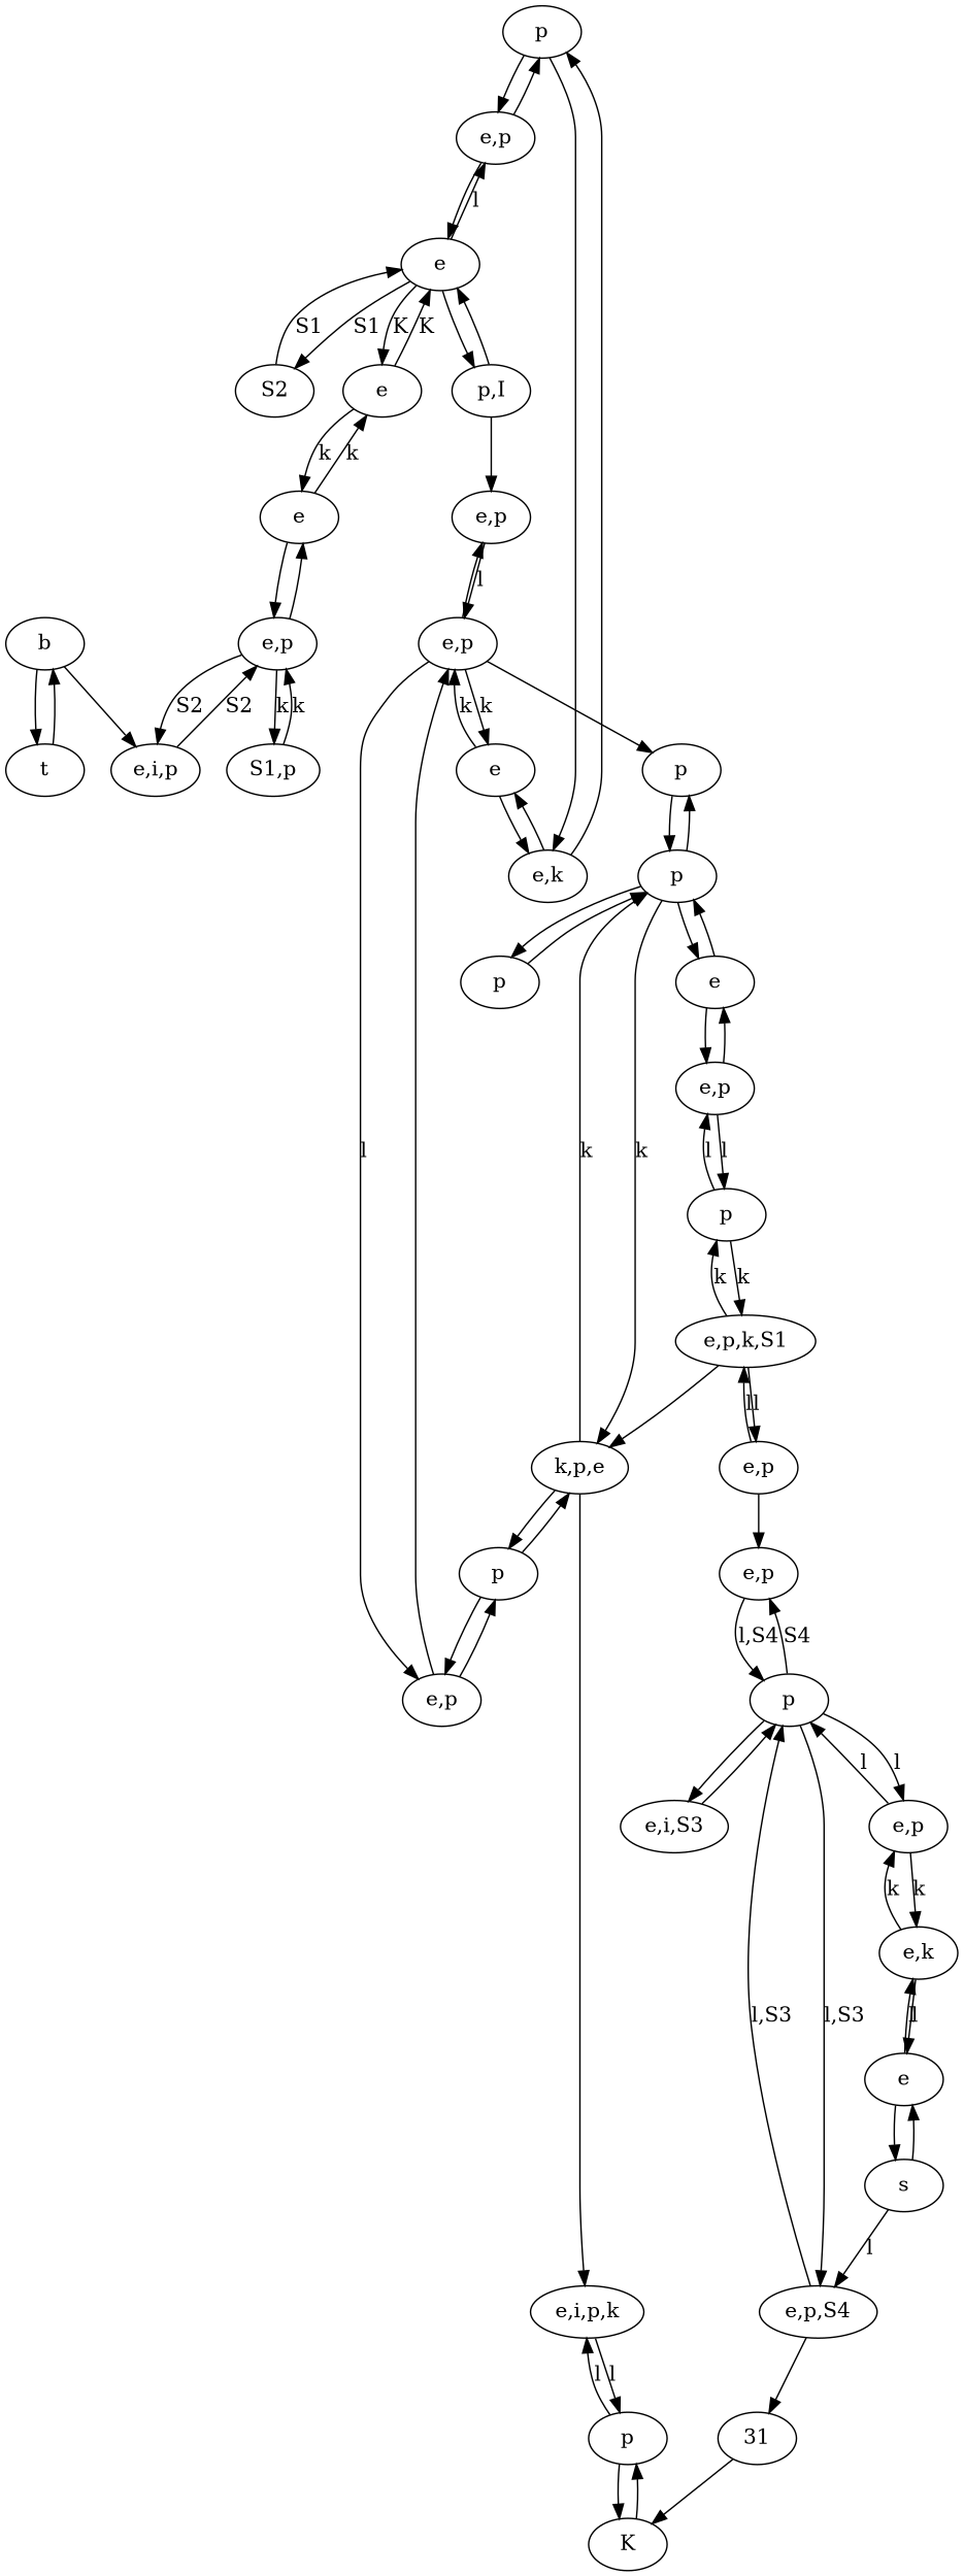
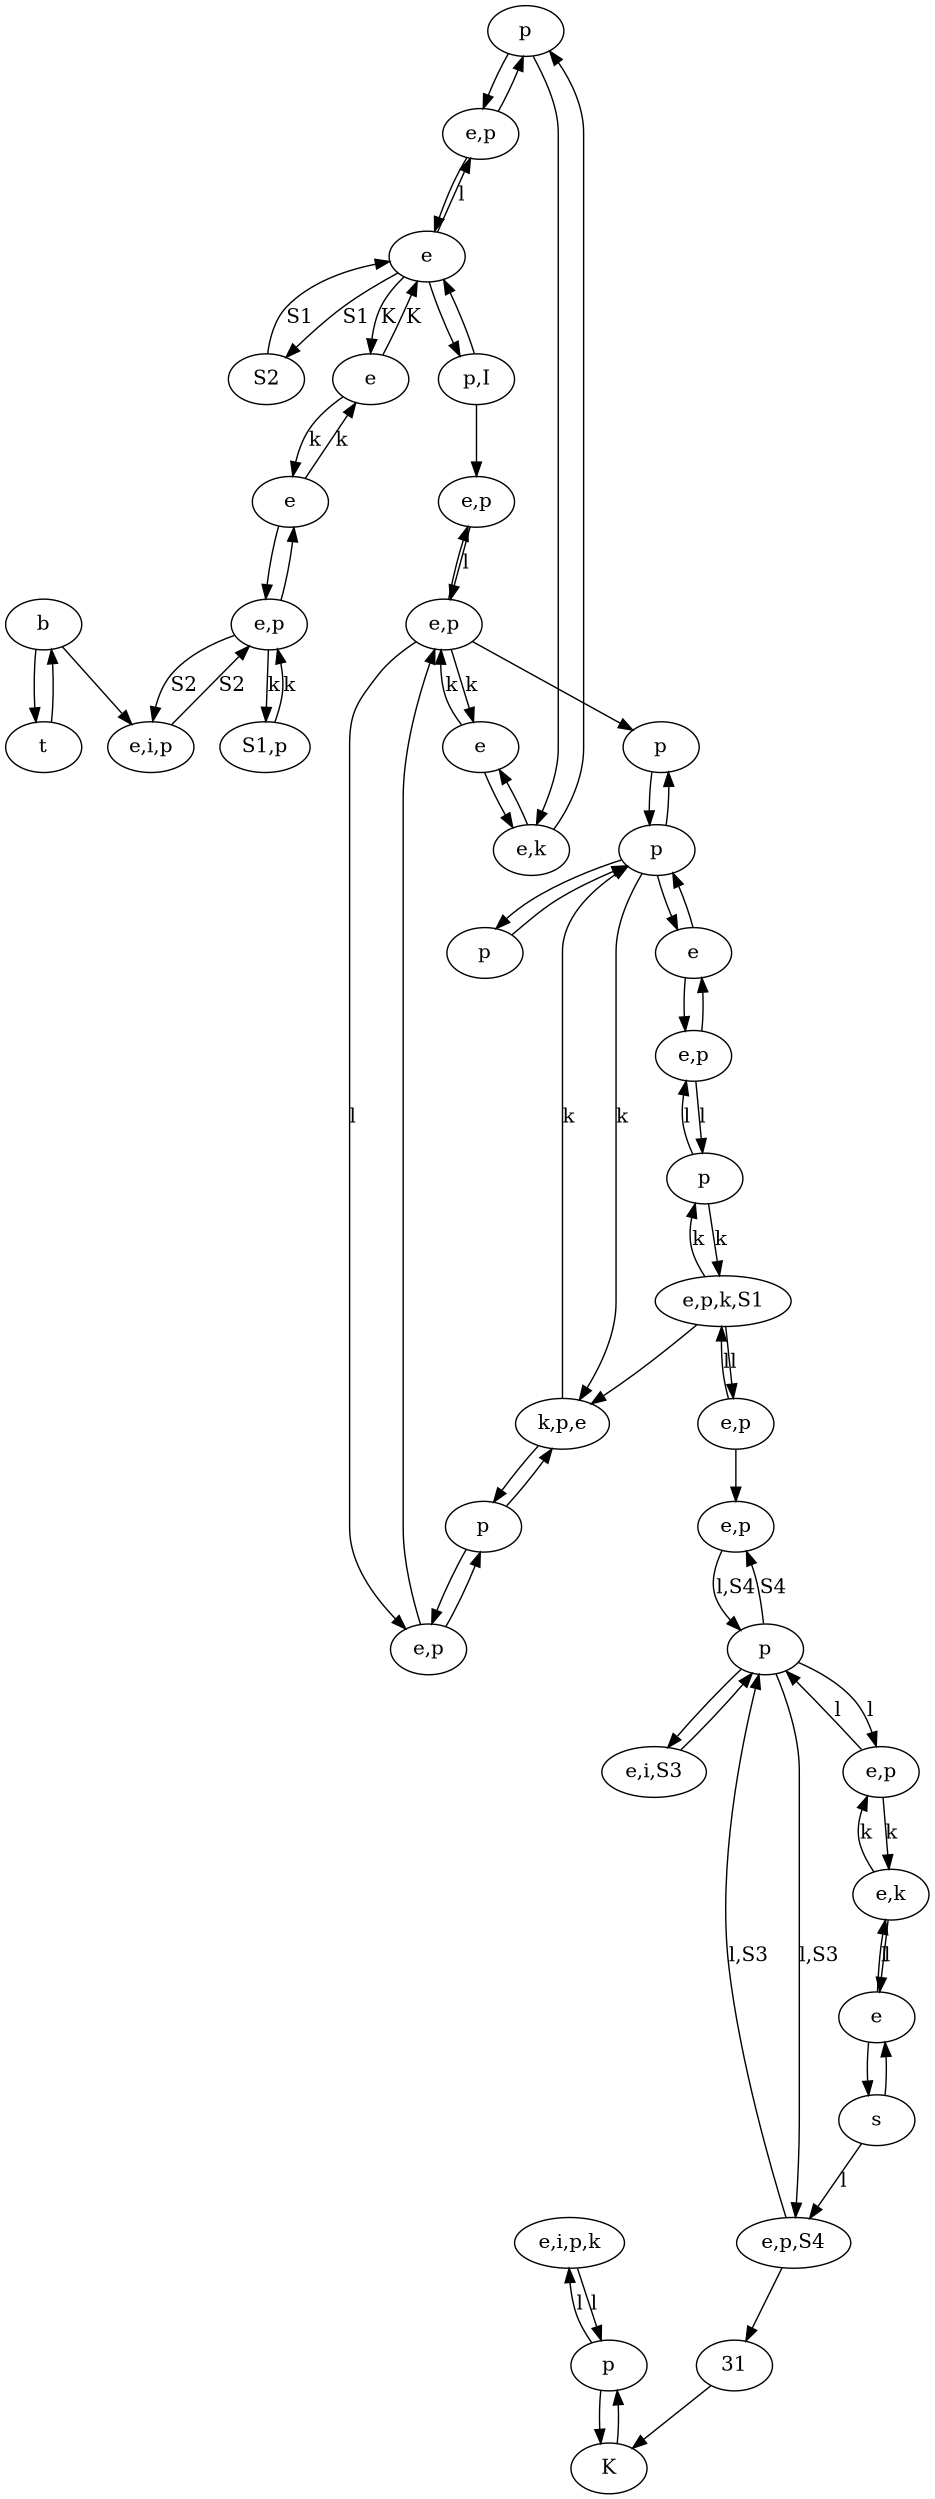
  digraph {
    n1 [label=p]
    n2 [label="e,p"]
    n3 [label="e,k"]
    n4 [label=e]
    n5 [label=e]
    n6 [label=b]
    n7 [label="e,i,p"]
    n8 [label=t]
    n9 [label="e,p"]
    n10 [label="S1,p"]
    n11 [label=e]
    n12 [label="e,p"]
    n13 [label="e,p,k,S1"]
    n14 [label="e,p"]
    n15 [label="k,p,e"]
    n16 [label=p]
    n17 [label=p]
    n18 [label="e,i,p,k"]
    n19 [label=p]
    n20 [label=K]
    n21 [label=p]
    n22 [label=p]
    n23 [label=p]
    n24 [label=e]
    n25 [label=p]
    n26 [label="e,p"]
    n27 [label=S2]
    n28 [label=e]
    n29 [label="p,I"]
    n30 [label="e,p"]
    n31 [label="e,p"]
    n32 [label=e]
    n33 [label=s]
    n34 [label="e,k"]
    n35 [label="e,p,S4"]
    n36 [label="e,p"]
    n37 [label="e,i,S3"]
    31
    n39 [label="e,p"]
    n1 -> n2
    n1 -> n3
    n2 -> n1
    n2 -> n4
    n3 -> n1
    n3 -> n5
    n4 -> n2 [label=l]
    n4 -> n27 [label=S1]
    n4 -> n28 [label=K]
    n4 -> n29
    n5 -> n3
    n5 -> n30 [label=k]
    n6 -> n7
    n6 -> n8
    n7 -> n9 [label=S2]
    n8 -> n6
    n9 -> n7 [label=S2]
    n9 -> n10 [label=k]
    n9 -> n11
    n10 -> n9 [label=k]
    n11 -> n9
    n11 -> n28 [label=k]
    n12 -> n13 [label=l]
    n12 -> n14
    n13 -> n12 [label=l]
    n13 -> n15
    n13 -> n16 [label=k]
    n14 -> n17 [label="l,S4"]
-   n15 -> n18
    n15 -> n21 [label=k]
    n15 -> n22
    n16 -> n13 [label=k]
    n16 -> n26 [label=l]
    n17 -> n14 [label=S4]
    n17 -> n35 [label="l,S3"]
    n17 -> n36 [label=l]
    n17 -> n37
    n18 -> n19 [label=l]
    n19 -> n18 [label=l]
    n19 -> n20
    n20 -> n19
    n21 -> n15 [label=k]
    n21 -> n23
    n21 -> n24
    n21 -> n25
    n22 -> n15
    n22 -> n39
    n23 -> n21
    n24 -> n21
    n24 -> n26
    n25 -> n21
    n26 -> n16 [label=l]
    n26 -> n24
    n27 -> n4 [label=S1]
    n28 -> n4 [label=K]
    n28 -> n11 [label=k]
    n29 -> n4
    n29 -> n31
    n30 -> n5 [label=k]
    n30 -> n25
    n30 -> n31
    n30 -> n39 [label=l]
    n31 -> n30 [label=l]
    n32 -> n33
    n32 -> n34 [label=l]
    n33 -> n32
    n33 -> n35 [label=l]
    n34 -> n32 [label=l]
    n34 -> n36 [label=k]
    n35 -> n17 [label="l,S3"]
    n35 -> 31
    n36 -> n17 [label=l]
    n36 -> n34 [label=k]
    n37 -> n17
    31 -> n20
    n39 -> n22
    n39 -> n30
  }
